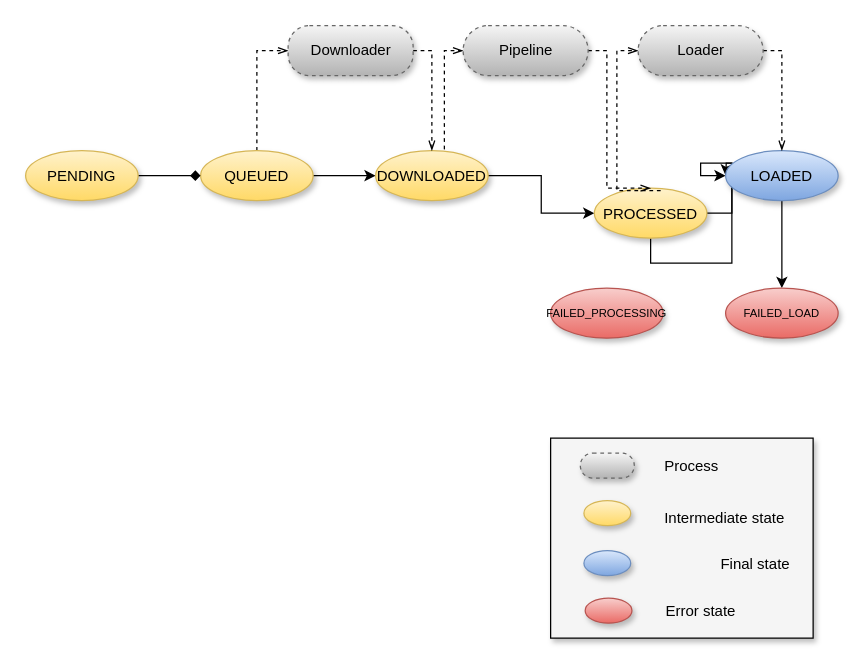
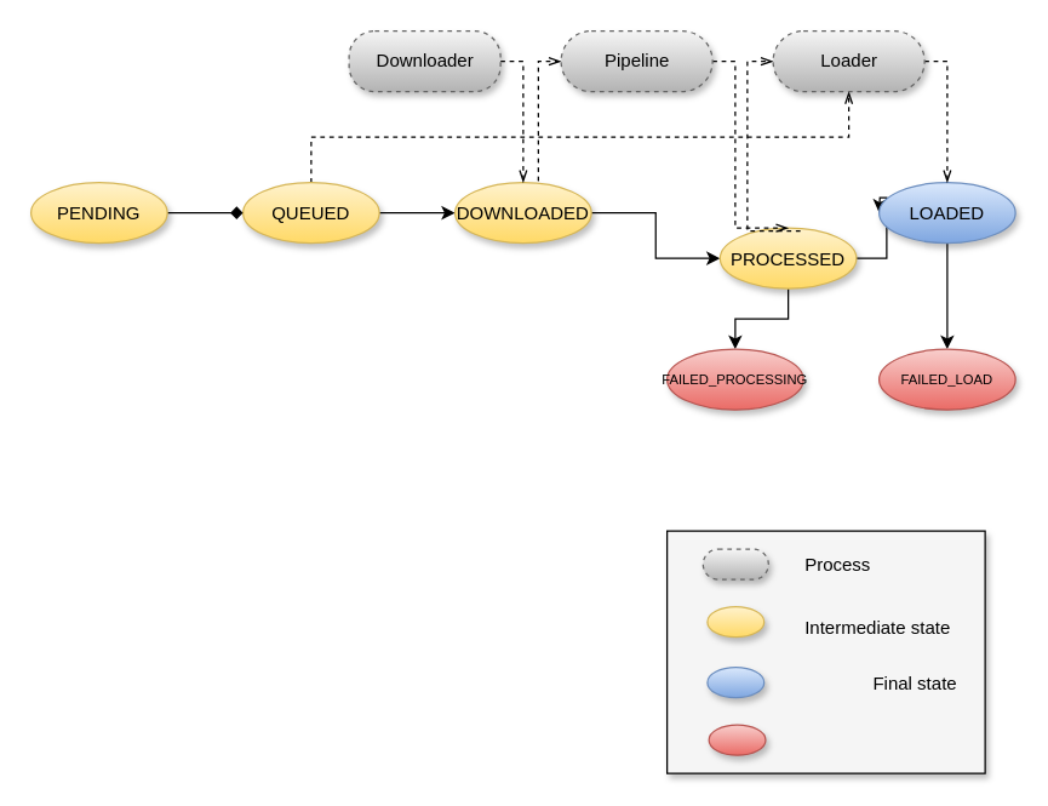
  <mxCell id="0" />
  <mxCell id="1" parent="0" />
  <mxCell id="2" style="edgeStyle=orthogonalEdgeStyle;rounded=0;orthogonalLoop=1;jettySize=auto;html=1;" parent="1" source="4" target="9" edge="1"><mxGeometry relative="1" as="geometry" /></mxCell>
- <mxCell id="3" style="edgeStyle=orthogonalEdgeStyle;rounded=0;orthogonalLoop=1;jettySize=auto;html=1;exitX=0.5;exitY=0;exitDx=0;exitDy=0;entryX=0;entryY=0.5;entryDx=0;entryDy=0;dashed=1;endArrow=openThin;endFill=0;" parent="1" source="4" target="18" edge="1"><mxGeometry relative="1" as="geometry" /></mxCell>
+ <mxCell id="3" style="edgeStyle=orthogonalEdgeStyle;rounded=0;orthogonalLoop=1;jettySize=auto;html=1;exitX=0.5;exitY=0;exitDx=0;exitDy=0;dashed=1;endArrow=openThin;endFill=0;" parent="1" source="4" target="22" edge="1"><mxGeometry relative="1" as="geometry" /></mxCell>
  <mxCell id="4" value="QUEUED" style="ellipse;gradientColor=#ffd966;fillColor=#fff2cc;strokeColor=#d6b656;shadow=1;" parent="1" vertex="1"><mxGeometry x="160" y="120" width="90" height="40" as="geometry" /></mxCell>
  <mxCell id="5" style="edgeStyle=orthogonalEdgeStyle;rounded=0;orthogonalLoop=1;jettySize=auto;html=1;entryX=0;entryY=0.5;entryDx=0;entryDy=0;endArrow=diamond;" parent="1" source="6" target="4" edge="1"><mxGeometry relative="1" as="geometry" /></mxCell>
  <mxCell id="6" value="PENDING" style="ellipse;gradientColor=#ffd966;fillColor=#fff2cc;strokeColor=#d6b656;shadow=1;" parent="1" vertex="1"><mxGeometry x="20" y="120" width="90" height="40" as="geometry" /></mxCell>
  <mxCell id="7" style="edgeStyle=orthogonalEdgeStyle;rounded=0;orthogonalLoop=1;jettySize=auto;html=1;entryX=0;entryY=0.5;entryDx=0;entryDy=0;" parent="1" source="9" target="12" edge="1"><mxGeometry relative="1" as="geometry" /></mxCell>
  <mxCell id="8" style="edgeStyle=orthogonalEdgeStyle;rounded=0;orthogonalLoop=1;jettySize=auto;html=1;entryX=0;entryY=0.5;entryDx=0;entryDy=0;dashed=1;endArrow=openThin;endFill=0;exitX=0.611;exitY=-0.025;exitDx=0;exitDy=0;exitPerimeter=0;" parent="1" source="9" target="20" edge="1"><mxGeometry relative="1" as="geometry"><Array as="points"><mxPoint x="355" y="40" /></Array></mxGeometry></mxCell>
  <mxCell id="9" value="DOWNLOADED" style="ellipse;gradientColor=#ffd966;fillColor=#fff2cc;strokeColor=#d6b656;shadow=1;" parent="1" vertex="1"><mxGeometry x="300" y="120" width="90" height="40" as="geometry" /></mxCell>
  <mxCell id="10" style="edgeStyle=orthogonalEdgeStyle;rounded=0;orthogonalLoop=1;jettySize=auto;html=1;entryX=0;entryY=0.5;entryDx=0;entryDy=0;" parent="1" source="12" edge="1"><mxGeometry relative="1" as="geometry"><mxPoint x="580" y="140" as="targetPoint" /></mxGeometry></mxCell>
- <mxCell id="11" style="edgeStyle=orthogonalEdgeStyle;rounded=0;orthogonalLoop=1;jettySize=auto;html=1;exitX=0.5;exitY=1;exitDx=0;exitDy=0;fontSize=9;" edge="1" parent="1" source="12" target="15"><mxGeometry relative="1" as="geometry" /></mxCell>
+ <mxCell id="11" style="edgeStyle=orthogonalEdgeStyle;rounded=0;orthogonalLoop=1;jettySize=auto;html=1;exitX=0.5;exitY=1;exitDx=0;exitDy=0;entryX=0.5;entryY=0;entryDx=0;entryDy=0;fontSize=9;" edge="1" parent="1" source="12" target="23"><mxGeometry relative="1" as="geometry" /></mxCell>
  <mxCell id="12" value="PROCESSED" style="ellipse;gradientColor=#ffd966;fillColor=#fff2cc;strokeColor=#d6b656;shadow=1;" parent="1" vertex="1"><mxGeometry x="475" y="150" width="90" height="40" as="geometry" /></mxCell>
  <mxCell id="13" style="edgeStyle=orthogonalEdgeStyle;rounded=0;orthogonalLoop=1;jettySize=auto;html=1;entryX=0;entryY=0.5;entryDx=0;entryDy=0;dashed=1;endArrow=openThin;endFill=0;exitX=0.589;exitY=0.05;exitDx=0;exitDy=0;exitPerimeter=0;" parent="1" source="12" target="22" edge="1"><mxGeometry relative="1" as="geometry"><Array as="points"><mxPoint x="493" y="40" /></Array><mxPoint x="634.99" y="117" as="sourcePoint" /></mxGeometry></mxCell>
  <mxCell id="14" style="edgeStyle=orthogonalEdgeStyle;rounded=0;orthogonalLoop=1;jettySize=auto;html=1;exitX=0.5;exitY=1;exitDx=0;exitDy=0;" parent="1" source="15" target="16" edge="1"><mxGeometry relative="1" as="geometry" /></mxCell>
  <mxCell id="15" value="LOADED" style="ellipse;gradientColor=#7ea6e0;fillColor=#dae8fc;strokeColor=#6c8ebf;shadow=1;" parent="1" vertex="1"><mxGeometry x="580" y="120" width="90" height="40" as="geometry" /></mxCell>
  <mxCell id="16" value="FAILED_LOAD" style="ellipse;gradientColor=#ea6b66;fillColor=#f8cecc;strokeColor=#b85450;shadow=1;fontSize=9;" parent="1" vertex="1"><mxGeometry x="580" y="230" width="90" height="40" as="geometry" /></mxCell>
  <mxCell id="17" style="edgeStyle=orthogonalEdgeStyle;rounded=0;orthogonalLoop=1;jettySize=auto;html=1;entryX=0.5;entryY=0;entryDx=0;entryDy=0;dashed=1;exitX=1;exitY=0.5;exitDx=0;exitDy=0;endArrow=openThin;endFill=0;" parent="1" source="18" target="9" edge="1"><mxGeometry relative="1" as="geometry"><Array as="points"><mxPoint x="345" y="40" /></Array></mxGeometry></mxCell>
  <mxCell id="18" value="Downloader" style="html=1;align=center;verticalAlign=middle;rounded=1;absoluteArcSize=1;arcSize=34;dashed=1;shadow=1;strokeColor=#666666;gradientColor=#b3b3b3;fillColor=#f5f5f5;" parent="1" vertex="1"><mxGeometry x="230" y="20" width="100" height="40" as="geometry" /></mxCell>
  <mxCell id="19" style="edgeStyle=orthogonalEdgeStyle;rounded=0;orthogonalLoop=1;jettySize=auto;html=1;entryX=0.5;entryY=0;entryDx=0;entryDy=0;dashed=1;endArrow=openThin;endFill=0;exitX=1;exitY=0.5;exitDx=0;exitDy=0;" parent="1" source="20" target="12" edge="1"><mxGeometry relative="1" as="geometry"><Array as="points"><mxPoint x="485" y="40" /></Array></mxGeometry></mxCell>
  <mxCell id="20" value="Pipeline" style="html=1;align=center;verticalAlign=middle;rounded=1;absoluteArcSize=1;arcSize=46;dashed=1;shadow=1;strokeColor=#666666;gradientColor=#b3b3b3;fillColor=#f5f5f5;" parent="1" vertex="1"><mxGeometry x="370" y="20" width="100" height="40" as="geometry" /></mxCell>
  <mxCell id="21" style="edgeStyle=orthogonalEdgeStyle;rounded=0;orthogonalLoop=1;jettySize=auto;html=1;dashed=1;endArrow=openThin;endFill=0;entryX=0.5;entryY=0;entryDx=0;entryDy=0;exitX=1;exitY=0.5;exitDx=0;exitDy=0;" parent="1" target="15" edge="1" source="22"><mxGeometry relative="1" as="geometry"><mxPoint x="760" y="40" as="sourcePoint" /><Array as="points"><mxPoint x="625" y="40" /></Array></mxGeometry></mxCell>
  <mxCell id="22" value="Loader" style="html=1;align=center;verticalAlign=middle;rounded=1;absoluteArcSize=1;arcSize=60;dashed=1;shadow=1;strokeColor=#666666;gradientColor=#b3b3b3;fillColor=#f5f5f5;" parent="1" vertex="1"><mxGeometry x="510" y="20" width="100" height="40" as="geometry" /></mxCell>
  <mxCell id="23" value="FAILED_PROCESSING" style="ellipse;gradientColor=#ea6b66;fillColor=#f8cecc;strokeColor=#b85450;shadow=1;fontSize=9;" vertex="1" parent="1"><mxGeometry x="440" y="230" width="90" height="40" as="geometry" /></mxCell>
  <mxCell id="24" value="" style="html=1;shadow=1;strokeColor=#000000;align=left;glass=0;fillColor=#F5F5F5;" parent="1" vertex="1"><mxGeometry x="440" y="350" width="210" height="160" as="geometry" /></mxCell>
  <mxCell id="25" value="" style="html=1;align=center;verticalAlign=middle;rounded=1;absoluteArcSize=1;arcSize=48;dashed=1;shadow=1;strokeColor=#666666;gradientColor=#b3b3b3;fillColor=#f5f5f5;" parent="1" vertex="1"><mxGeometry x="463.75" y="362" width="43.182" height="20" as="geometry" /></mxCell>
  <mxCell id="26" value="" style="ellipse;gradientColor=#ffd966;fillColor=#fff2cc;strokeColor=#d6b656;shadow=1;" parent="1" vertex="1"><mxGeometry x="466.635" y="400" width="37.421" height="20" as="geometry" /></mxCell>
  <mxCell id="27" value="" style="ellipse;gradientColor=#7ea6e0;fillColor=#dae8fc;strokeColor=#6c8ebf;shadow=1;" parent="1" vertex="1"><mxGeometry x="466.635" y="440" width="37.421" height="20" as="geometry" /></mxCell>
  <mxCell id="28" value="Process" style="text;align=left;fontStyle=0;verticalAlign=middle;spacingLeft=3;spacingRight=3;strokeColor=none;rotatable=0;points=[[0,0.5],[1,0.5]];portConstraint=eastwest;shadow=1;dashed=1;" parent="1" vertex="1"><mxGeometry x="526.364" y="359" width="69.091" height="26" as="geometry" /></mxCell>
  <mxCell id="29" value="Intermediate state" style="text;align=left;fontStyle=0;verticalAlign=middle;spacingLeft=3;spacingRight=3;strokeColor=none;rotatable=0;points=[[0,0.5],[1,0.5]];portConstraint=eastwest;shadow=1;dashed=1;" parent="1" vertex="1"><mxGeometry x="526.364" y="400" width="69.091" height="26" as="geometry" /></mxCell>
  <mxCell id="30" value="Final state" style="text;align=left;fontStyle=0;verticalAlign=middle;spacingLeft=3;spacingRight=3;strokeColor=none;rotatable=0;points=[[0,0.5],[1,0.5]];portConstraint=eastwest;shadow=1;dashed=1;" parent="1" vertex="1"><mxGeometry x="571.364" y="437" width="69.091" height="26" as="geometry" /></mxCell>
  <mxCell id="31" value="" style="ellipse;gradientColor=#ea6b66;fillColor=#f8cecc;strokeColor=#b85450;shadow=1;" vertex="1" parent="1"><mxGeometry x="467.635" y="478" width="37.421" height="20" as="geometry" /></mxCell>
- <mxCell id="32" value="Error state" style="text;align=left;fontStyle=0;verticalAlign=middle;spacingLeft=3;spacingRight=3;strokeColor=none;rotatable=0;points=[[0,0.5],[1,0.5]];portConstraint=eastwest;shadow=1;dashed=1;" vertex="1" parent="1"><mxGeometry x="527.364" y="475" width="69.091" height="26" as="geometry" /></mxCell>
